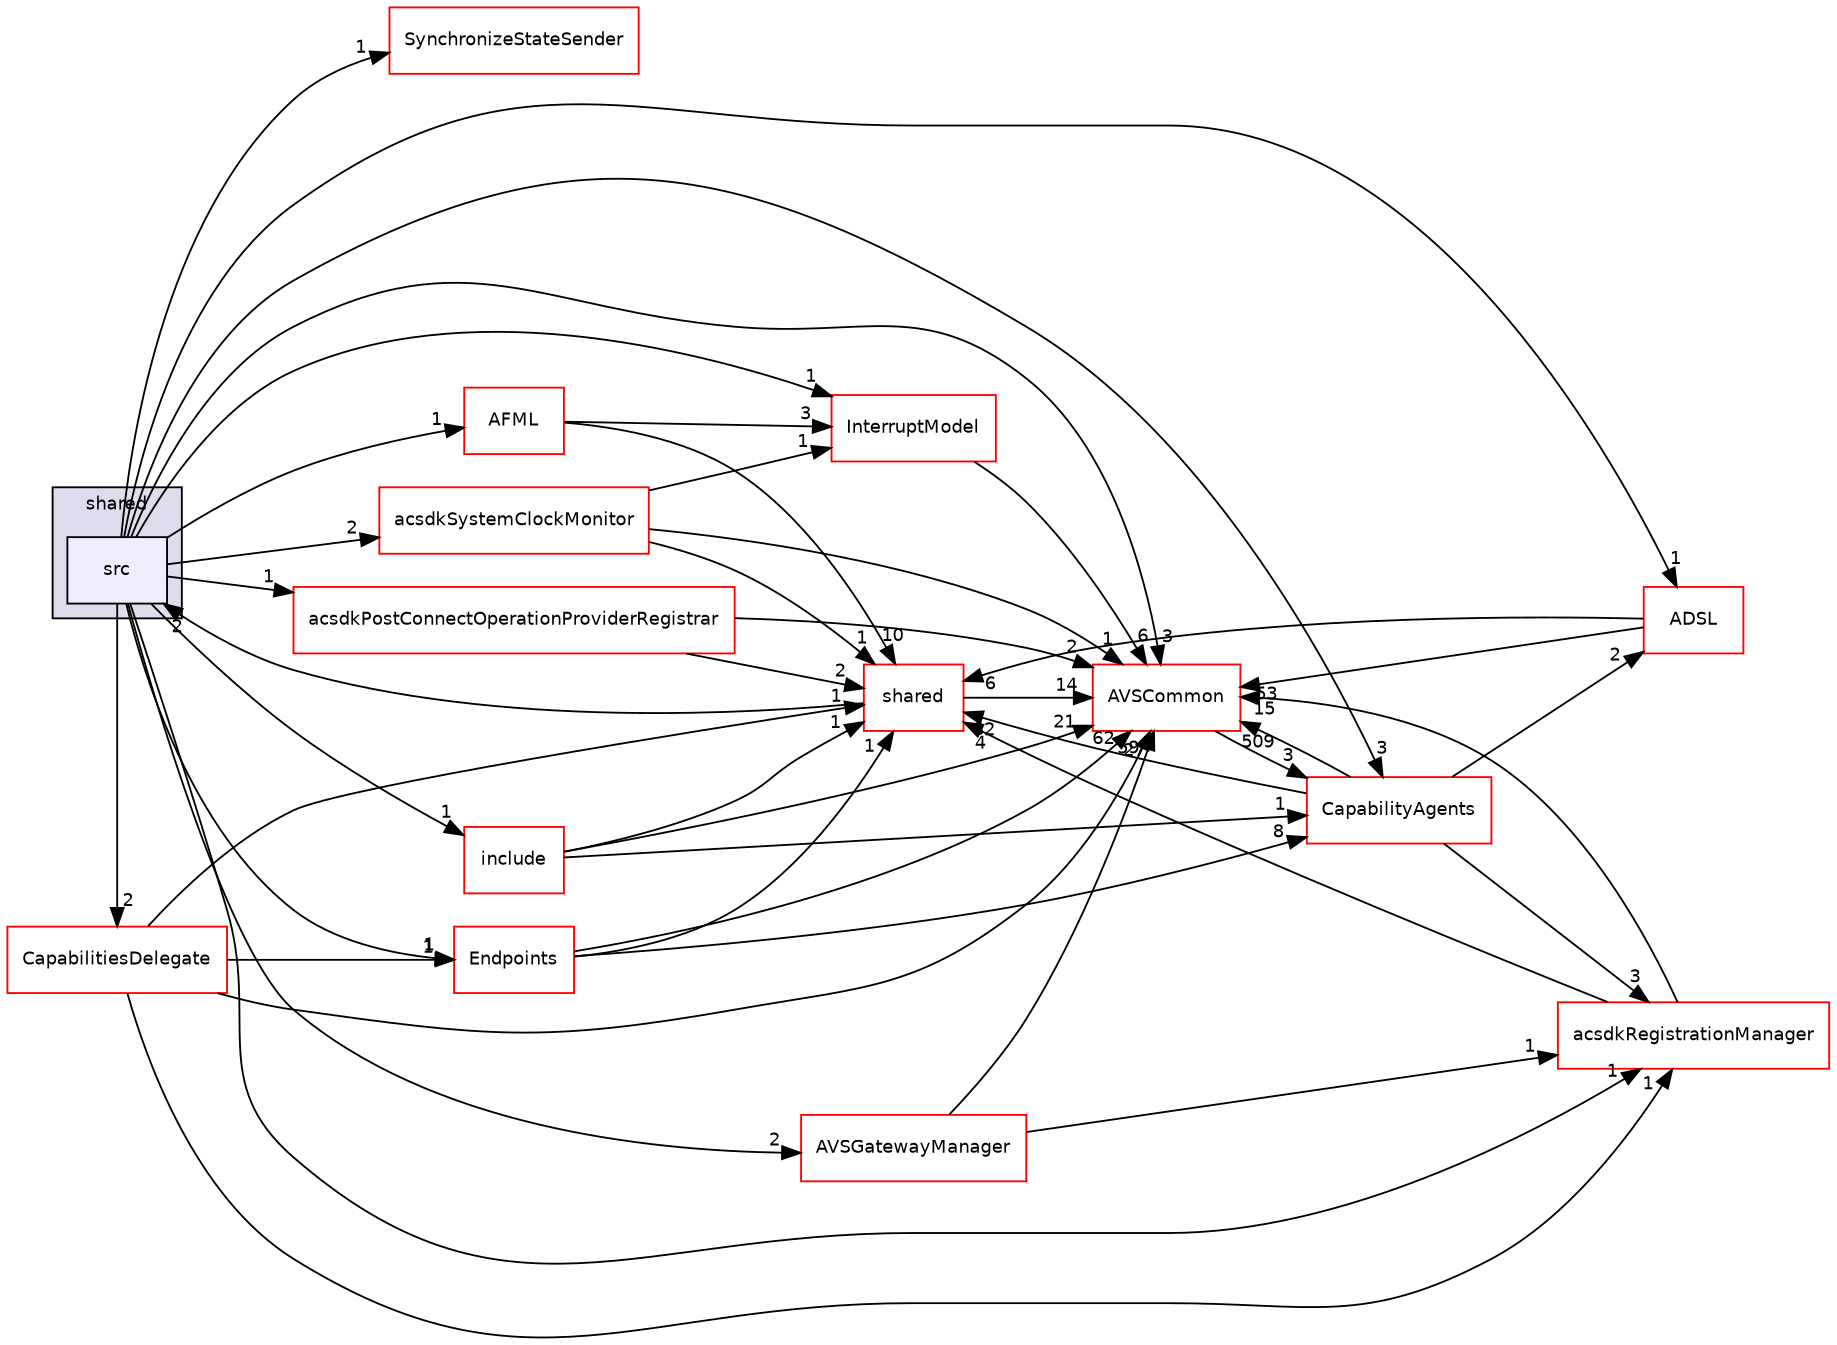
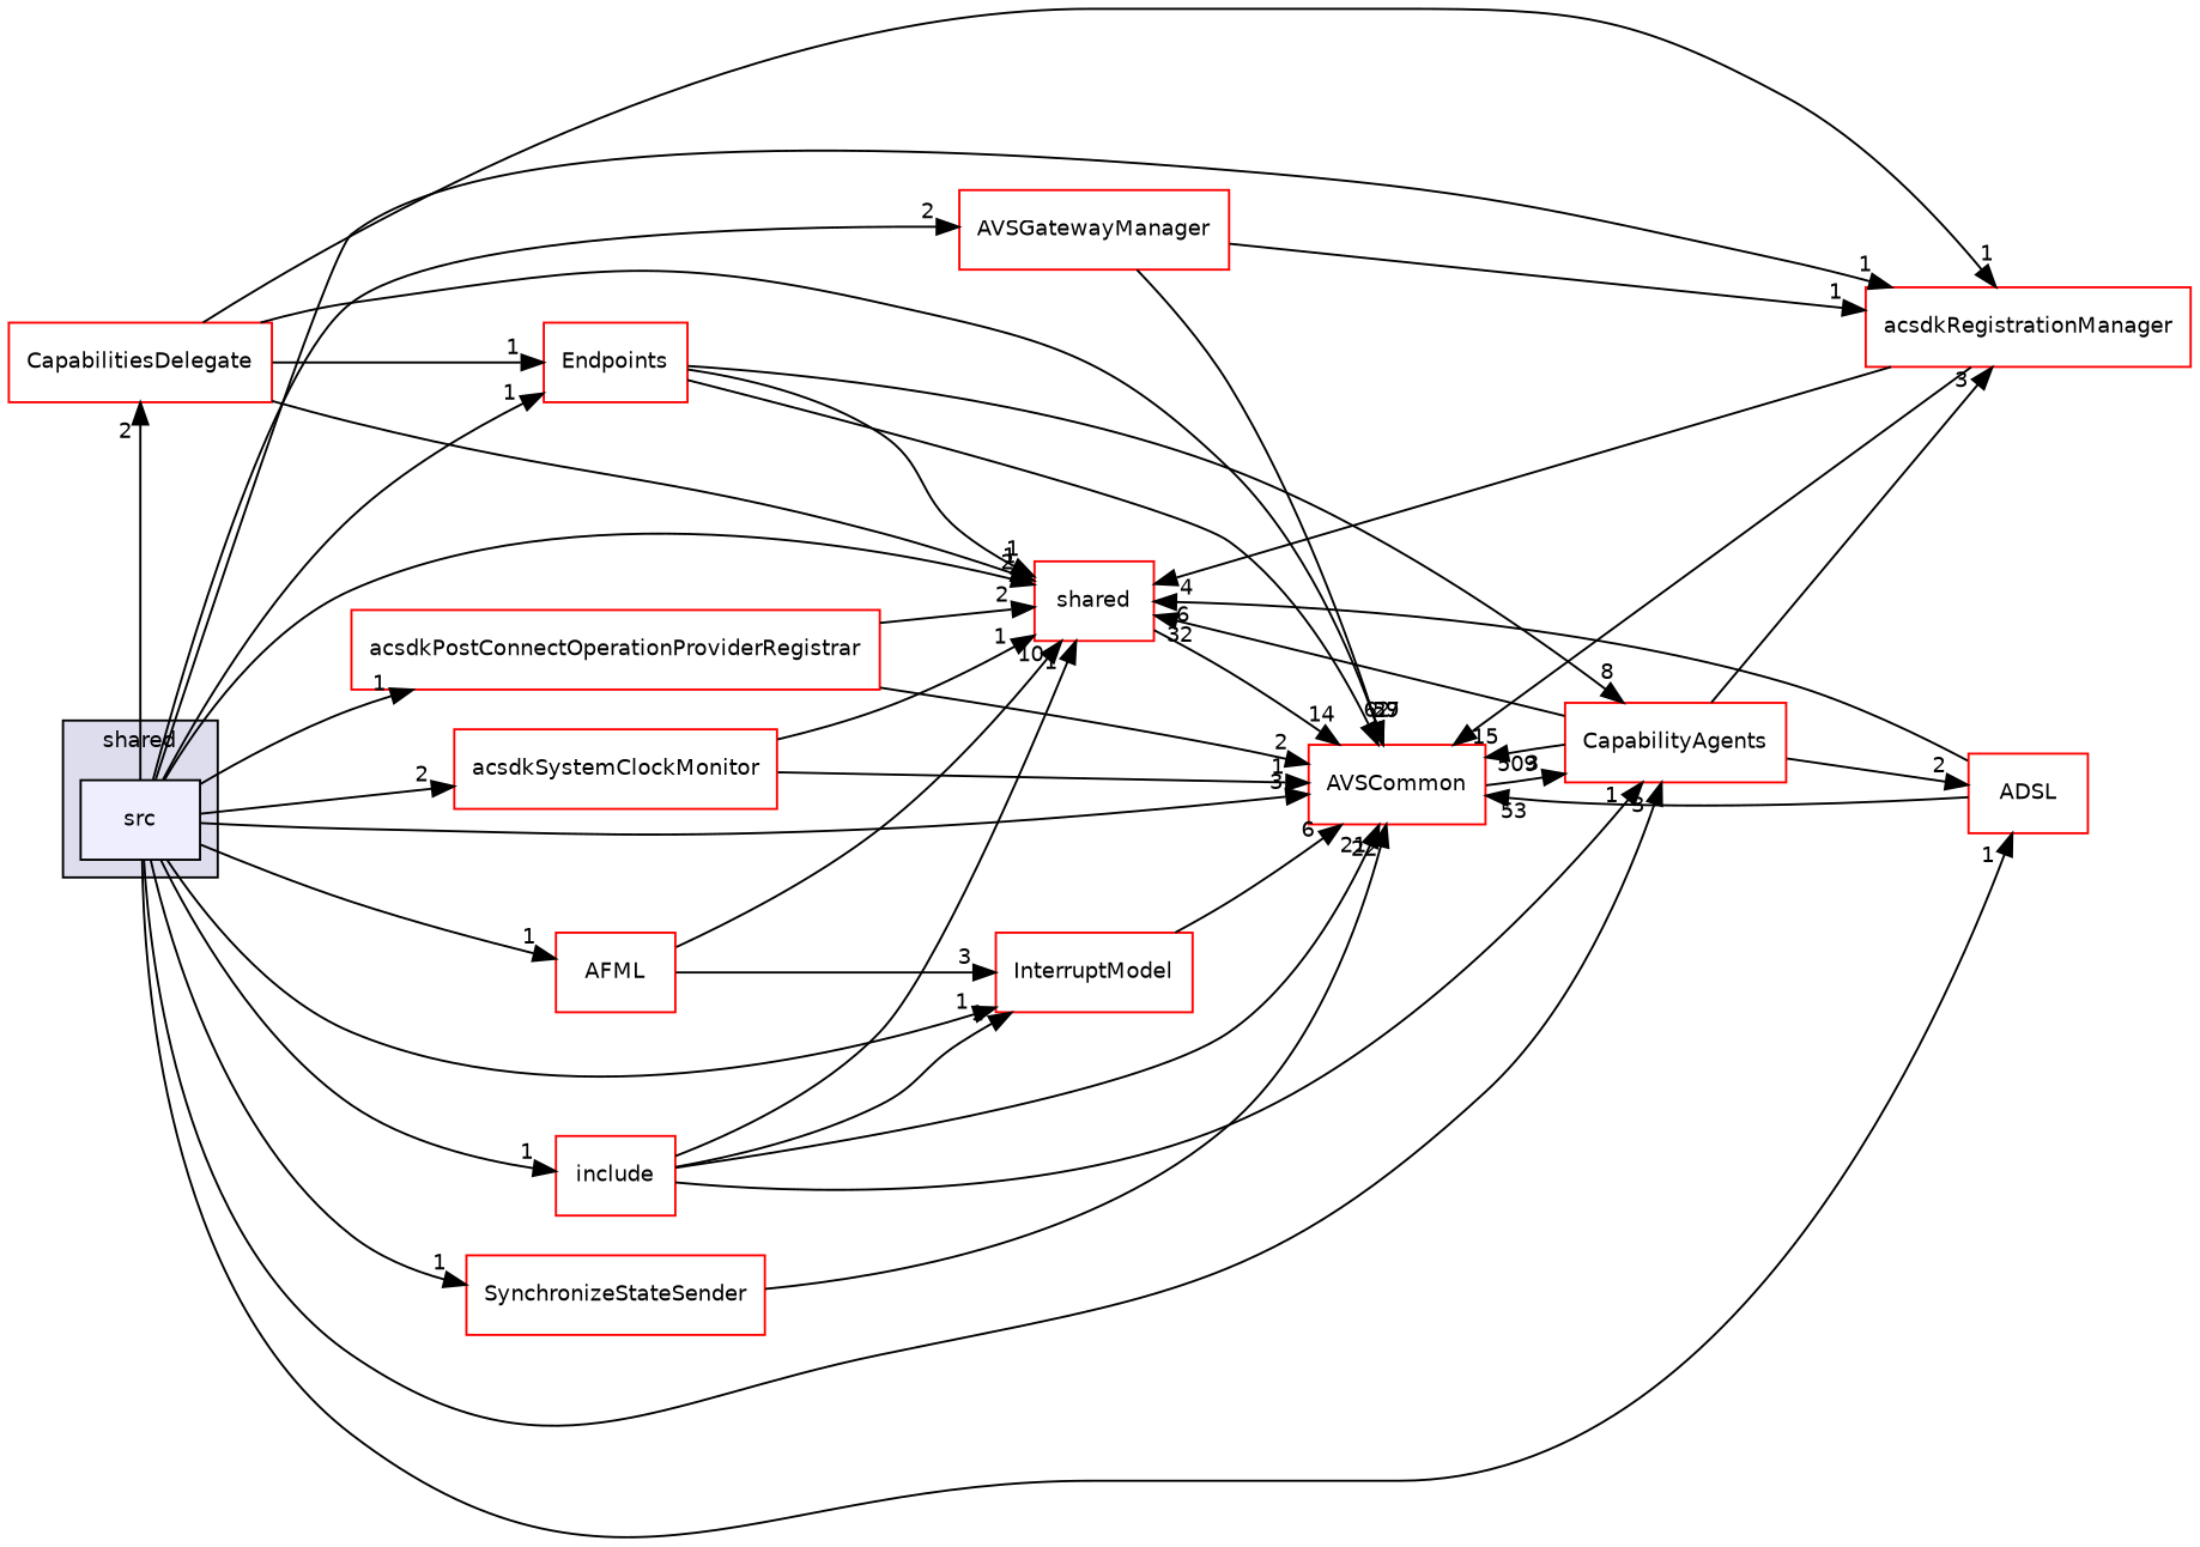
  digraph {
    compound=true
    rankdir=LR
    node [fillcolor=white fontname=Helvetica fontsize=10 shape=box style=filled color=red]
    edge [headlabel=1 labeldistance=1.5 labelfontname=Helvetica labelfontsize=10]
    n1 [fillcolor="#eeeeff" label=src pencolor=black color=""]
    n2 [label=shared]
    n3 [label=AFML]
    n4 [label=acsdkRegistrationManager]
    n5 [label=CapabilityAgents]
    n6 [label=Endpoints]
    n7 [label=acsdkPostConnectOperationProviderRegistrar]
    n8 [label=include]
    n9 [label=AVSCommon]
    n10 [label=AVSGatewayManager]
    n11 [label=acsdkSystemClockMonitor]
    n12 [label=ADSL]
    n13 [label=InterruptModel]
    n14 [label=SynchronizeStateSender]
    n15 [label=CapabilitiesDelegate]
    subgraph cluster_1 {
      bgcolor="#ddddee"
      fontname=Helvetica
      fontsize=10
      label=shared
      pencolor=black
      n1
    }
-   n2 -> n1 [headlabel=2]
+   n1 -> n2 [headlabel=2]
    n1 -> n3
    n1 -> n4
    n1 -> n5 [headlabel=3]
    n1 -> n6
    n1 -> n7
    n1 -> n8
    n1 -> n9 [headlabel=3]
    n1 -> n10 [headlabel=2]
    n1 -> n11 [headlabel=2]
    n1 -> n12
    n1 -> n13
    n1 -> n14
    n1 -> n15 [headlabel=2]
    n2 -> n9 [headlabel=14]
    n3 -> n2 [headlabel=10]
    n3 -> n13 [headlabel=3]
    n4 -> n2 [headlabel=4]
    n4 -> n9 [headlabel=15]
    n5 -> n2 [headlabel=32]
    n5 -> n4 [headlabel=3]
    n5 -> n9 [headlabel=509]
    n5 -> n12 [headlabel=2]
    n6 -> n2
    n6 -> n5 [headlabel=8]
    n6 -> n9 [headlabel=62]
    n7 -> n2 [headlabel=2]
    n7 -> n9 [headlabel=2]
    n8 -> n2
    n8 -> n5
    n8 -> n9 [headlabel=21]
-   n11 -> n13
+   n8 -> n13
    n9 -> n5 [headlabel=3]
    n10 -> n4
    n10 -> n9 [headlabel=27]
    n11 -> n2
    n11 -> n9
    n12 -> n2 [headlabel=6]
    n12 -> n9 [headlabel=53]
    n13 -> n9 [headlabel=6]
+   n14 -> n9 [headlabel=22]
    n15 -> n2
    n15 -> n4
    n15 -> n6
    n15 -> n9 [headlabel=59]
  }
